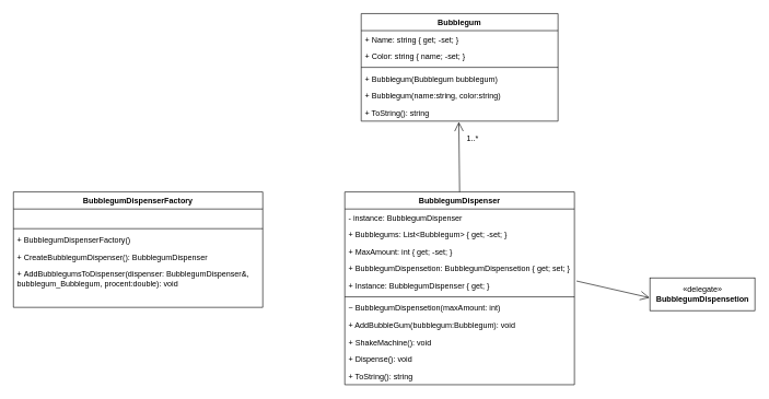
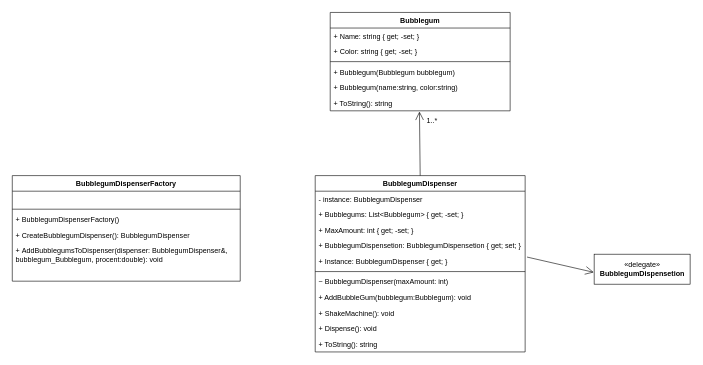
  <mxCell id="0" />
  <mxCell id="1" parent="0" />
  <mxCell id="2" value="BubblegumDispenser" style="swimlane;fontStyle=1;align=center;verticalAlign=top;childLayout=stackLayout;horizontal=1;startSize=26;horizontalStack=0;resizeParent=1;resizeParentMax=0;resizeLast=0;collapsible=1;marginBottom=0;" vertex="1" parent="1"><mxGeometry x="525" y="292" width="350" height="294" as="geometry" /></mxCell>
  <mxCell id="3" value="- instance: BubblegumDispenser" style="text;strokeColor=none;fillColor=none;align=left;verticalAlign=top;spacingLeft=4;spacingRight=4;overflow=hidden;rotatable=0;points=[[0,0.5],[1,0.5]];portConstraint=eastwest;" vertex="1" parent="2"><mxGeometry y="26" width="350" height="26" as="geometry" /></mxCell>
  <mxCell id="4" value="+ Bubblegums: List&lt;Bubblegum&gt; { get; -set; }" style="text;strokeColor=none;fillColor=none;align=left;verticalAlign=top;spacingLeft=4;spacingRight=4;overflow=hidden;rotatable=0;points=[[0,0.5],[1,0.5]];portConstraint=eastwest;" vertex="1" parent="2"><mxGeometry y="52" width="350" height="26" as="geometry" /></mxCell>
  <mxCell id="5" value="+ MaxAmount: int { get; -set; }" style="text;strokeColor=none;fillColor=none;align=left;verticalAlign=top;spacingLeft=4;spacingRight=4;overflow=hidden;rotatable=0;points=[[0,0.5],[1,0.5]];portConstraint=eastwest;" vertex="1" parent="2"><mxGeometry y="78" width="350" height="26" as="geometry" /></mxCell>
  <mxCell id="6" value="+ BubblegumDispensetion: BubblegumDispensetion { get; set; }" style="text;strokeColor=none;fillColor=none;align=left;verticalAlign=top;spacingLeft=4;spacingRight=4;overflow=hidden;rotatable=0;points=[[0,0.5],[1,0.5]];portConstraint=eastwest;" vertex="1" parent="2"><mxGeometry y="104" width="350" height="26" as="geometry" /></mxCell>
  <mxCell id="7" value="+ Instance: BubblegumDispenser { get; }" style="text;strokeColor=none;fillColor=none;align=left;verticalAlign=top;spacingLeft=4;spacingRight=4;overflow=hidden;rotatable=0;points=[[0,0.5],[1,0.5]];portConstraint=eastwest;" vertex="1" parent="2"><mxGeometry y="130" width="350" height="26" as="geometry" /></mxCell>
  <mxCell id="8" value="" style="line;strokeWidth=1;fillColor=none;align=left;verticalAlign=middle;spacingTop=-1;spacingLeft=3;spacingRight=3;rotatable=0;labelPosition=right;points=[];portConstraint=eastwest;" vertex="1" parent="2"><mxGeometry y="156" width="350" height="8" as="geometry" /></mxCell>
- <mxCell id="9" value="~ BubblegumDispensetion(maxAmount: int)" style="text;strokeColor=none;fillColor=none;align=left;verticalAlign=top;spacingLeft=4;spacingRight=4;overflow=hidden;rotatable=0;points=[[0,0.5],[1,0.5]];portConstraint=eastwest;" vertex="1" parent="2"><mxGeometry y="164" width="350" height="26" as="geometry" /></mxCell>
+ <mxCell id="9" value="~ BubblegumDispenser(maxAmount: int)" style="text;strokeColor=none;fillColor=none;align=left;verticalAlign=top;spacingLeft=4;spacingRight=4;overflow=hidden;rotatable=0;points=[[0,0.5],[1,0.5]];portConstraint=eastwest;" vertex="1" parent="2"><mxGeometry y="164" width="350" height="26" as="geometry" /></mxCell>
  <mxCell id="10" value="+ AddBubbleGum(bubblegum:Bubblegum): void" style="text;strokeColor=none;fillColor=none;align=left;verticalAlign=top;spacingLeft=4;spacingRight=4;overflow=hidden;rotatable=0;points=[[0,0.5],[1,0.5]];portConstraint=eastwest;" vertex="1" parent="2"><mxGeometry y="190" width="350" height="26" as="geometry" /></mxCell>
  <mxCell id="11" value="+ ShakeMachine(): void" style="text;strokeColor=none;fillColor=none;align=left;verticalAlign=top;spacingLeft=4;spacingRight=4;overflow=hidden;rotatable=0;points=[[0,0.5],[1,0.5]];portConstraint=eastwest;" vertex="1" parent="2"><mxGeometry y="216" width="350" height="26" as="geometry" /></mxCell>
  <mxCell id="12" value="+ Dispense(): void" style="text;strokeColor=none;fillColor=none;align=left;verticalAlign=top;spacingLeft=4;spacingRight=4;overflow=hidden;rotatable=0;points=[[0,0.5],[1,0.5]];portConstraint=eastwest;" vertex="1" parent="2"><mxGeometry y="242" width="350" height="26" as="geometry" /></mxCell>
  <mxCell id="13" value="+ ToString(): string" style="text;strokeColor=none;fillColor=none;align=left;verticalAlign=top;spacingLeft=4;spacingRight=4;overflow=hidden;rotatable=0;points=[[0,0.5],[1,0.5]];portConstraint=eastwest;" vertex="1" parent="2"><mxGeometry y="268" width="350" height="26" as="geometry" /></mxCell>
  <mxCell id="14" value="Bubblegum" style="swimlane;fontStyle=1;align=center;verticalAlign=top;childLayout=stackLayout;horizontal=1;startSize=26;horizontalStack=0;resizeParent=1;resizeParentMax=0;resizeLast=0;collapsible=1;marginBottom=0;" vertex="1" parent="1"><mxGeometry x="550" y="20" width="300" height="164" as="geometry" /></mxCell>
  <mxCell id="15" value="+ Name: string { get; -set; }" style="text;strokeColor=none;fillColor=none;align=left;verticalAlign=top;spacingLeft=4;spacingRight=4;overflow=hidden;rotatable=0;points=[[0,0.5],[1,0.5]];portConstraint=eastwest;" vertex="1" parent="14"><mxGeometry y="26" width="300" height="26" as="geometry" /></mxCell>
- <mxCell id="16" value="+ Color: string { name; -set; }" style="text;strokeColor=none;fillColor=none;align=left;verticalAlign=top;spacingLeft=4;spacingRight=4;overflow=hidden;rotatable=0;points=[[0,0.5],[1,0.5]];portConstraint=eastwest;" vertex="1" parent="14"><mxGeometry y="52" width="300" height="26" as="geometry" /></mxCell>
+ <mxCell id="16" value="+ Color: string { get; -set; }" style="text;strokeColor=none;fillColor=none;align=left;verticalAlign=top;spacingLeft=4;spacingRight=4;overflow=hidden;rotatable=0;points=[[0,0.5],[1,0.5]];portConstraint=eastwest;" vertex="1" parent="14"><mxGeometry y="52" width="300" height="26" as="geometry" /></mxCell>
  <mxCell id="17" value="" style="line;strokeWidth=1;fillColor=none;align=left;verticalAlign=middle;spacingTop=-1;spacingLeft=3;spacingRight=3;rotatable=0;labelPosition=right;points=[];portConstraint=eastwest;" vertex="1" parent="14"><mxGeometry y="78" width="300" height="8" as="geometry" /></mxCell>
  <mxCell id="18" value="+ Bubblegum(Bubblegum bubblegum)" style="text;strokeColor=none;fillColor=none;align=left;verticalAlign=top;spacingLeft=4;spacingRight=4;overflow=hidden;rotatable=0;points=[[0,0.5],[1,0.5]];portConstraint=eastwest;" vertex="1" parent="14"><mxGeometry y="86" width="300" height="26" as="geometry" /></mxCell>
  <mxCell id="19" value="+ Bubblegum(name:string, color:string)" style="text;strokeColor=none;fillColor=none;align=left;verticalAlign=top;spacingLeft=4;spacingRight=4;overflow=hidden;rotatable=0;points=[[0,0.5],[1,0.5]];portConstraint=eastwest;" vertex="1" parent="14"><mxGeometry y="112" width="300" height="26" as="geometry" /></mxCell>
  <mxCell id="20" value="+ ToString(): string" style="text;strokeColor=none;fillColor=none;align=left;verticalAlign=top;spacingLeft=4;spacingRight=4;overflow=hidden;rotatable=0;points=[[0,0.5],[1,0.5]];portConstraint=eastwest;" vertex="1" parent="14"><mxGeometry y="138" width="300" height="26" as="geometry" /></mxCell>
  <mxCell id="21" value="BubblegumDispenserFactory" style="swimlane;fontStyle=1;align=center;verticalAlign=top;childLayout=stackLayout;horizontal=1;startSize=26;horizontalStack=0;resizeParent=1;resizeParentMax=0;resizeLast=0;collapsible=1;marginBottom=0;" vertex="1" parent="1"><mxGeometry x="20" y="292" width="380" height="176" as="geometry" /></mxCell>
  <mxCell id="22" value=" " style="text;strokeColor=none;fillColor=none;align=left;verticalAlign=top;spacingLeft=4;spacingRight=4;overflow=hidden;rotatable=0;points=[[0,0.5],[1,0.5]];portConstraint=eastwest;" vertex="1" parent="21"><mxGeometry y="26" width="380" height="26" as="geometry" /></mxCell>
  <mxCell id="23" value="" style="line;strokeWidth=1;fillColor=none;align=left;verticalAlign=middle;spacingTop=-1;spacingLeft=3;spacingRight=3;rotatable=0;labelPosition=right;points=[];portConstraint=eastwest;" vertex="1" parent="21"><mxGeometry y="52" width="380" height="8" as="geometry" /></mxCell>
  <mxCell id="24" value="+ BubblegumDispenserFactory()" style="text;strokeColor=none;fillColor=none;align=left;verticalAlign=top;spacingLeft=4;spacingRight=4;overflow=hidden;rotatable=0;points=[[0,0.5],[1,0.5]];portConstraint=eastwest;" vertex="1" parent="21"><mxGeometry y="60" width="380" height="26" as="geometry" /></mxCell>
  <mxCell id="25" value="+ CreateBubblegumDispenser(): BubblegumDispenser" style="text;strokeColor=none;fillColor=none;align=left;verticalAlign=top;spacingLeft=4;spacingRight=4;overflow=hidden;rotatable=0;points=[[0,0.5],[1,0.5]];portConstraint=eastwest;" vertex="1" parent="21"><mxGeometry y="86" width="380" height="26" as="geometry" /></mxCell>
  <mxCell id="26" value="+ AddBubblegumsToDispenser(dispenser: BubblegumDispenser&amp;, &#10;bubblegum_Bubblegum, procent:double): void" style="text;strokeColor=none;fillColor=none;align=left;verticalAlign=top;spacingLeft=4;spacingRight=4;overflow=hidden;rotatable=0;points=[[0,0.5],[1,0.5]];portConstraint=eastwest;" vertex="1" parent="21"><mxGeometry y="112" width="380" height="38" as="geometry" /></mxCell>
  <mxCell id="27" value=" " style="text;strokeColor=none;fillColor=none;align=left;verticalAlign=top;spacingLeft=4;spacingRight=4;overflow=hidden;rotatable=0;points=[[0,0.5],[1,0.5]];portConstraint=eastwest;" vertex="1" parent="21"><mxGeometry y="150" width="380" height="26" as="geometry" /></mxCell>
  <mxCell id="28" value="«delegate»&lt;br&gt;&lt;b&gt;BubblegumDispensetion&lt;/b&gt;" style="html=1;" vertex="1" parent="1"><mxGeometry x="990" y="423" width="160" height="50" as="geometry" /></mxCell>
  <mxCell id="29" value="" style="endArrow=open;endFill=1;endSize=12;html=1;entryX=0.496;entryY=1.048;entryDx=0;entryDy=0;entryPerimeter=0;exitX=0.5;exitY=0;exitDx=0;exitDy=0;" edge="1" parent="1" source="2" target="20"><mxGeometry width="160" relative="1" as="geometry"><mxPoint x="540" y="240" as="sourcePoint" /><mxPoint y="240" as="targetPoint" x="700" /></mxGeometry></mxCell>
- <mxCell id="30" value="1..*" style="text;html=1;strokeColor=none;fillColor=none;align=center;verticalAlign=middle;whiteSpace=wrap;rounded=0;" vertex="1" parent="1"><mxGeometry x="700" y="200" width="40" height="20" as="geometry" /></mxCell>
+ <mxCell id="30" value="1..*" style="text;html=1;strokeColor=none;fillColor=none;align=center;verticalAlign=middle;whiteSpace=wrap;rounded=0;" vertex="1" parent="1"><mxGeometry y="190" width="40" height="20" as="geometry" x="700" /></mxCell>
  <mxCell id="31" value="" style="endArrow=open;endFill=1;endSize=12;html=1;exitX=1.009;exitY=0.223;exitDx=0;exitDy=0;entryX=-0.004;entryY=0.605;entryDx=0;entryDy=0;exitPerimeter=0;entryPerimeter=0;" edge="1" parent="1" source="7" target="28"><mxGeometry width="160" relative="1" as="geometry"><mxPoint x="890" y="200" as="sourcePoint" /><mxPoint x="1050" y="200" as="targetPoint" /></mxGeometry></mxCell>
